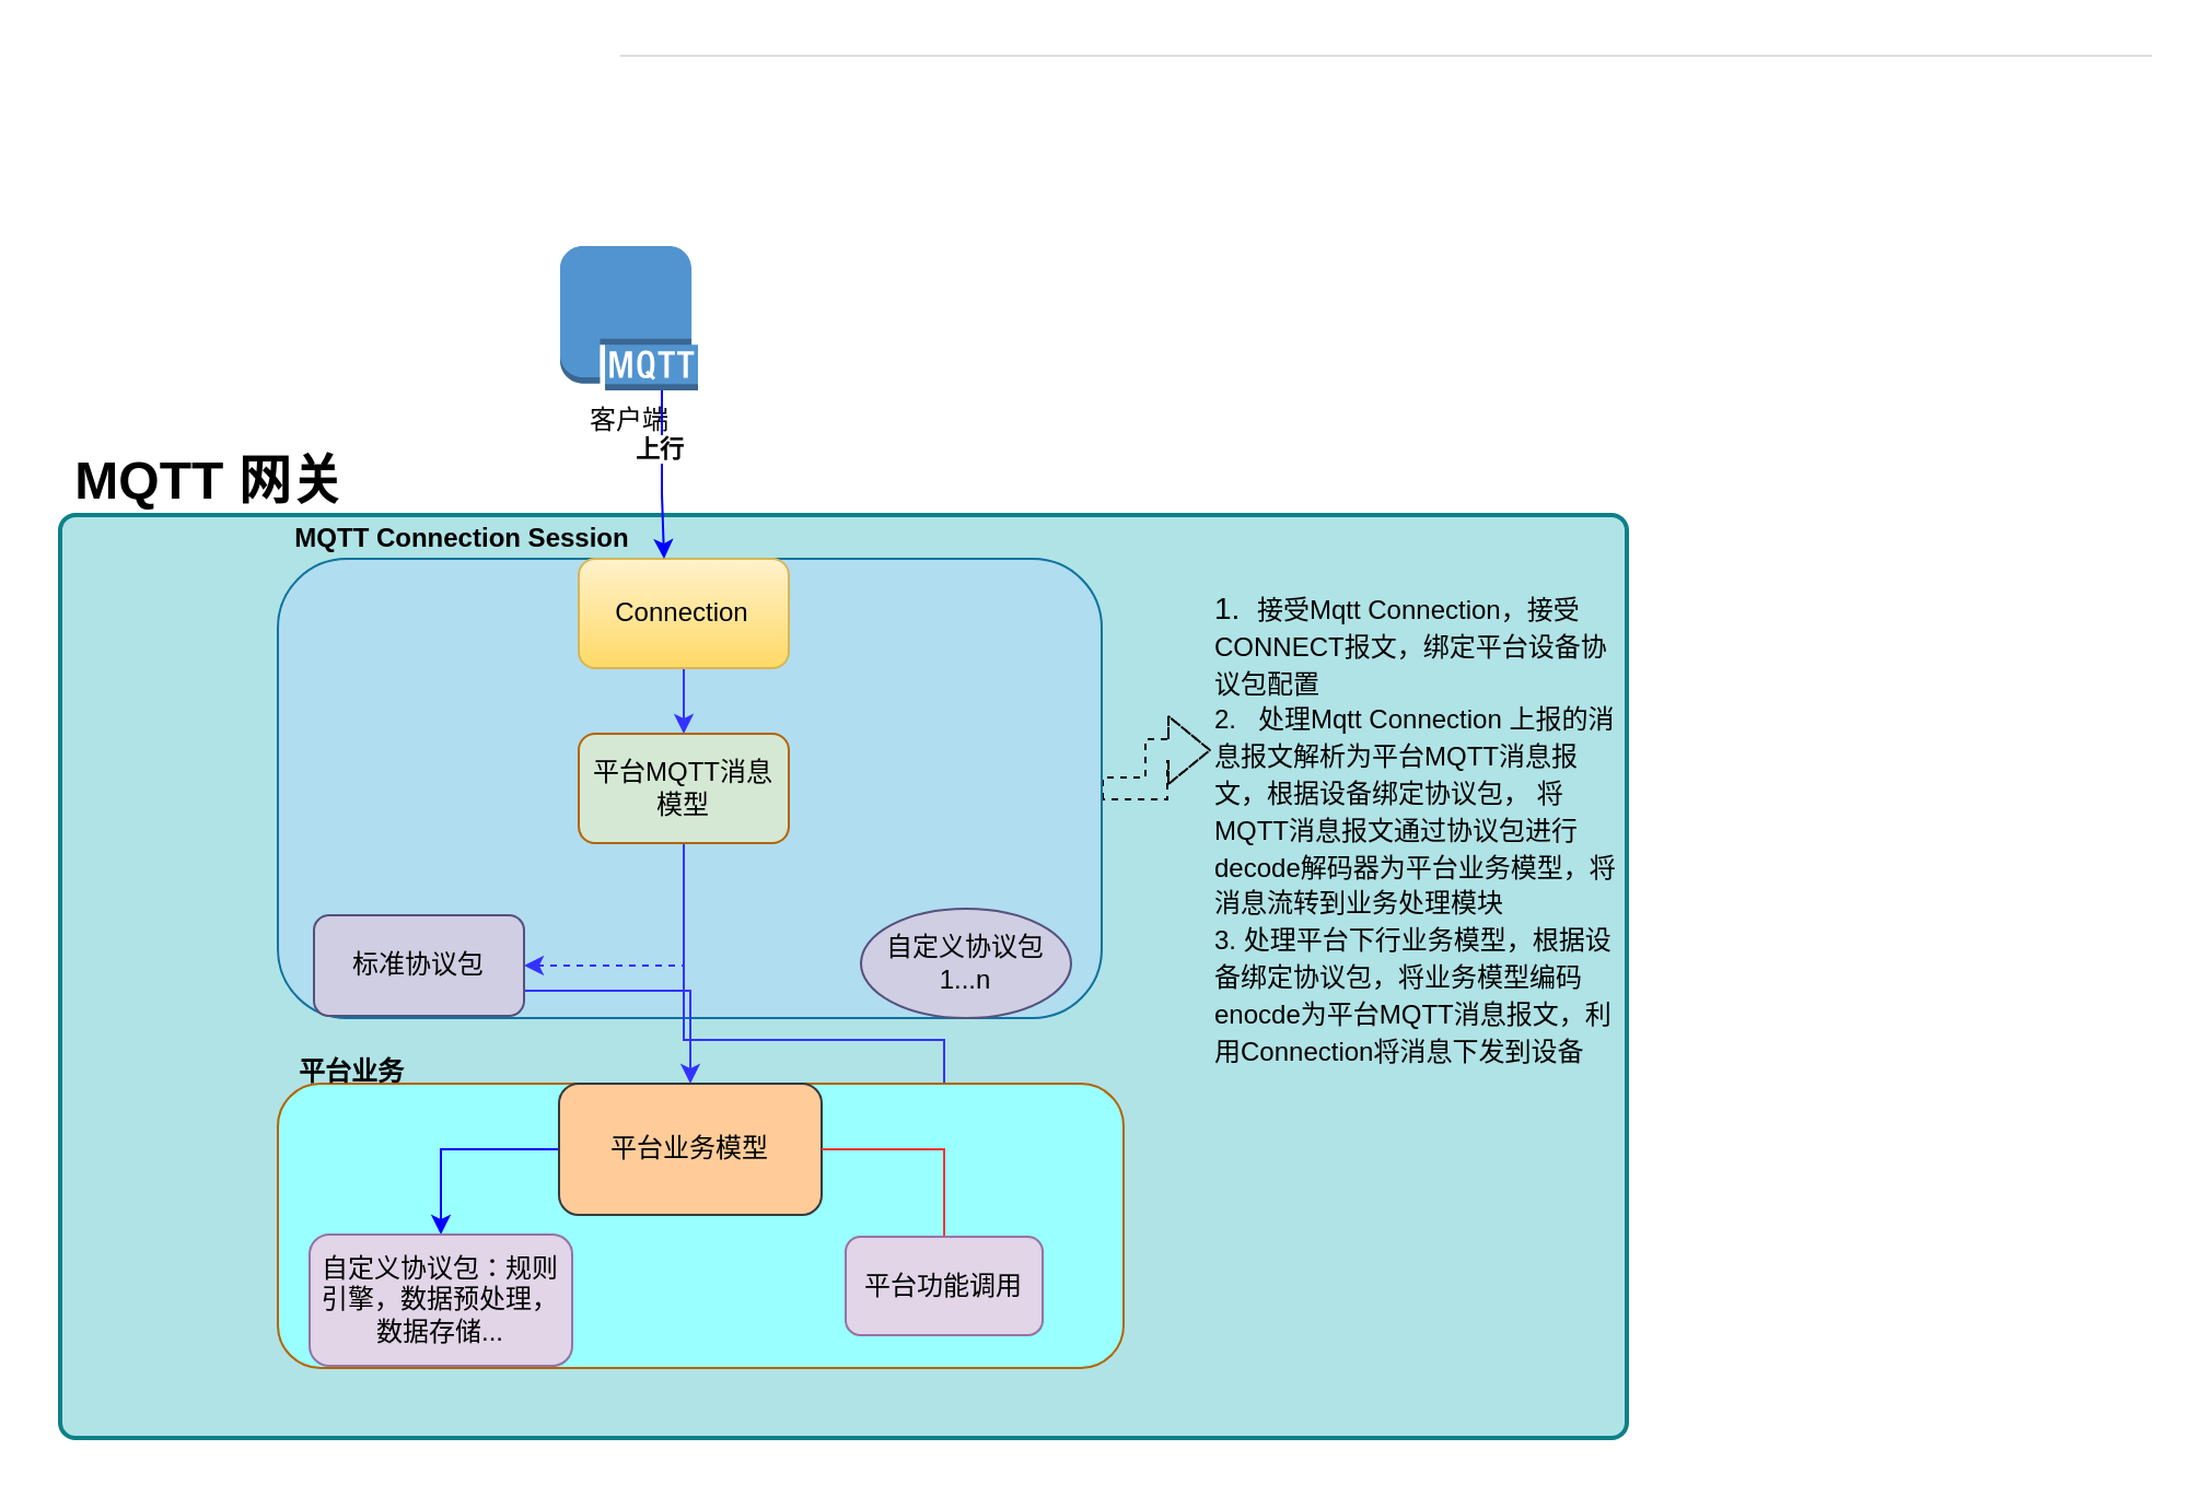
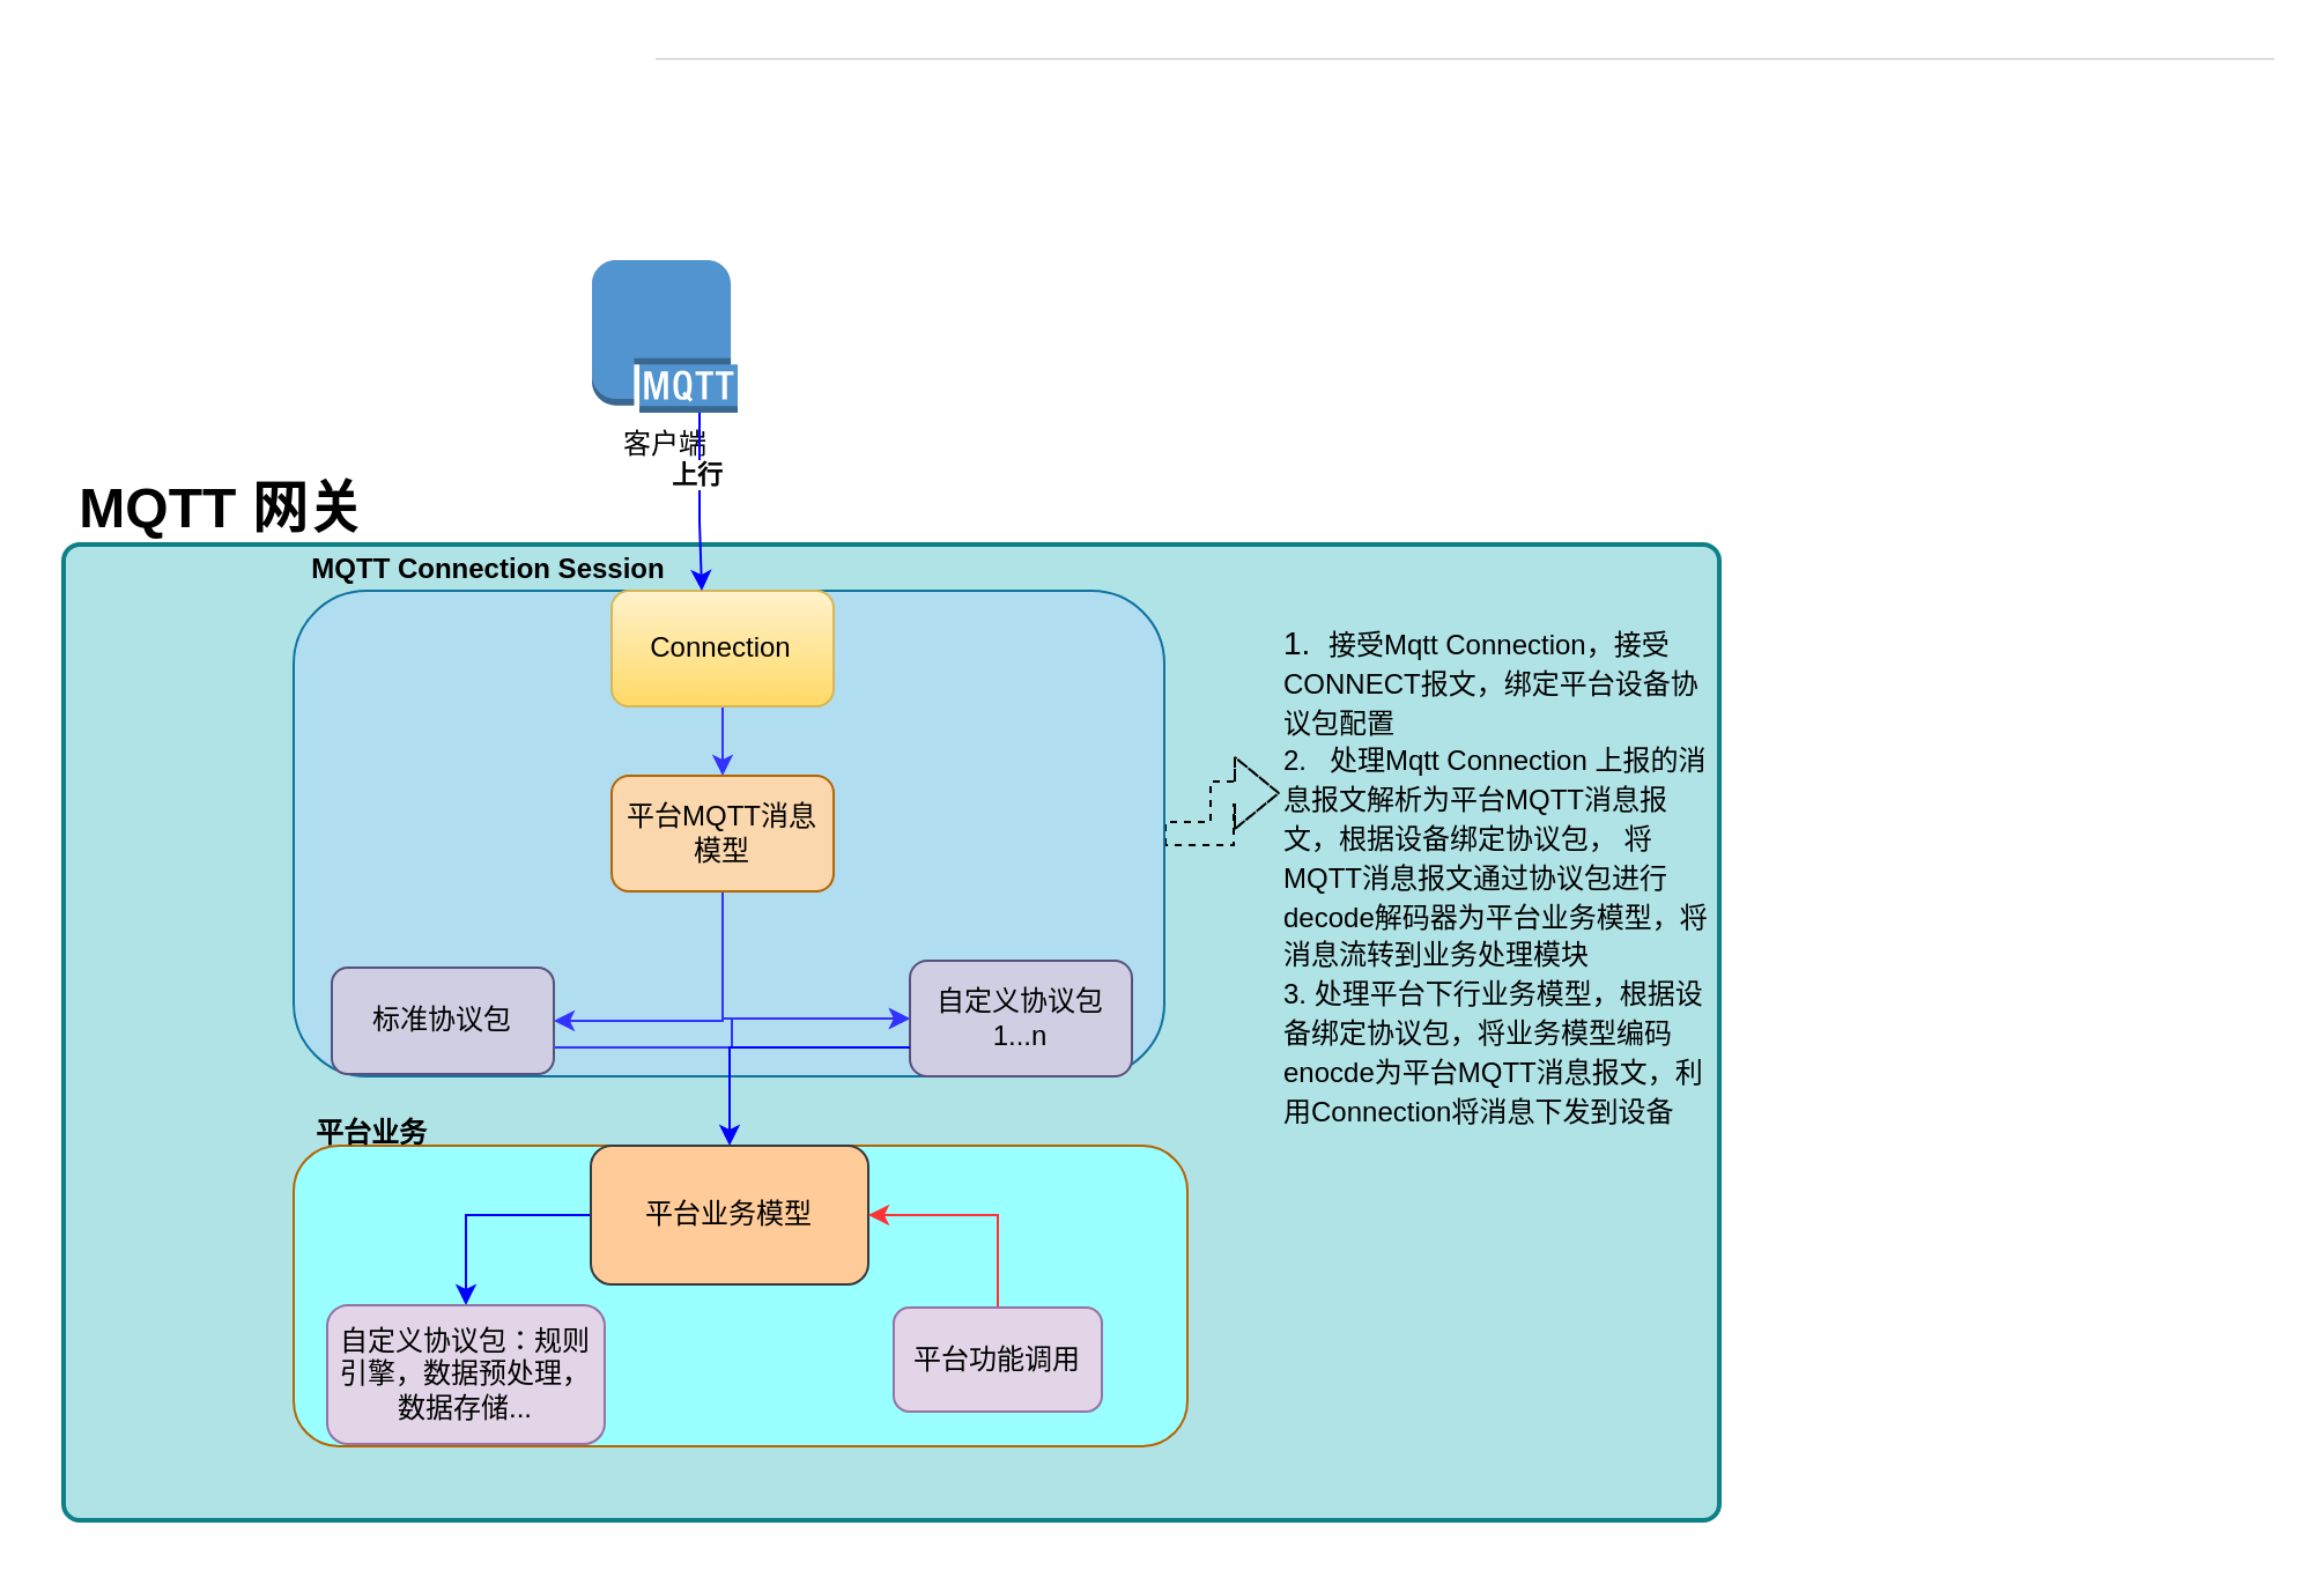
  <mxCell id="0" />
  <mxCell id="1" parent="0" />
  <mxCell id="2" value="客户端" style="outlineConnect=0;dashed=0;verticalLabelPosition=bottom;verticalAlign=top;align=center;html=1;shape=mxgraph.aws3.mqtt_protocol;fillColor=#5294CF;gradientColor=none;" vertex="1" parent="1"><mxGeometry x="255.5" y="112" width="63" height="66" as="geometry" /></mxCell>
  <mxCell id="3" value="" style="rounded=1;whiteSpace=wrap;html=1;absoluteArcSize=1;arcSize=14;strokeWidth=2;fillColor=#b0e3e6;strokeColor=#0e8088;" vertex="1" parent="1"><mxGeometry x="27" y="235" width="716" height="422" as="geometry" /></mxCell>
  <mxCell id="4" value="&lt;b&gt;&lt;font style=&quot;font-size: 24px;&quot;&gt;MQTT 网关&lt;/font&gt;&lt;/b&gt;" style="text;html=1;strokeColor=none;fillColor=none;align=center;verticalAlign=middle;whiteSpace=wrap;rounded=0;" vertex="1" parent="1"><mxGeometry x="20" y="202" width="151" height="35" as="geometry" /></mxCell>
  <mxCell id="5" style="edgeStyle=orthogonalEdgeStyle;rounded=0;orthogonalLoop=1;jettySize=auto;html=1;entryX=0;entryY=0.5;entryDx=0;entryDy=0;shape=flexArrow;dashed=1;" edge="1" parent="1" source="6" target="18"><mxGeometry relative="1" as="geometry" /></mxCell>
  <mxCell id="6" value="" style="rounded=1;whiteSpace=wrap;html=1;fillColor=#b1ddf0;strokeColor=#10739e;" vertex="1" parent="1"><mxGeometry x="126.5" y="255" width="376.5" height="210" as="geometry" /></mxCell>
  <mxCell id="7" value="&lt;b&gt;MQTT Connection Session&lt;/b&gt;" style="text;html=1;strokeColor=none;fillColor=none;align=center;verticalAlign=middle;whiteSpace=wrap;rounded=0;" vertex="1" parent="1"><mxGeometry x="131" y="231" width="160" height="29" as="geometry" /></mxCell>
  <mxCell id="8" style="edgeStyle=orthogonalEdgeStyle;rounded=0;orthogonalLoop=1;jettySize=auto;html=1;entryX=0.5;entryY=0;entryDx=0;entryDy=0;strokeColor=#3333FF;" edge="1" parent="1" source="9" target="22"><mxGeometry relative="1" as="geometry" /></mxCell>
  <mxCell id="9" value="" style="rounded=1;whiteSpace=wrap;html=1;fillColor=#fff2cc;strokeColor=#d6b656;gradientColor=#ffd966;" vertex="1" parent="1"><mxGeometry x="264" y="255" width="96" height="50" as="geometry" /></mxCell>
  <mxCell id="10" value="Connection" style="text;html=1;strokeColor=none;fillColor=none;align=center;verticalAlign=middle;whiteSpace=wrap;rounded=0;" vertex="1" parent="1"><mxGeometry x="270.5" y="265" width="81" height="30" as="geometry" /></mxCell>
  <mxCell id="11" style="edgeStyle=orthogonalEdgeStyle;rounded=0;orthogonalLoop=1;jettySize=auto;html=1;strokeColor=#0000FF;" edge="1" parent="1" source="2"><mxGeometry relative="1" as="geometry"><mxPoint x="303" y="255" as="targetPoint" /><Array as="points"><mxPoint x="302" y="225" /><mxPoint x="302" y="225" /></Array></mxGeometry></mxCell>
  <mxCell id="12" value="&lt;b&gt;上行&lt;/b&gt;" style="edgeLabel;html=1;align=center;verticalAlign=middle;resizable=0;points=[];" vertex="1" connectable="0" parent="11"><mxGeometry x="-0.337" y="-2" relative="1" as="geometry"><mxPoint as="offset" /></mxGeometry></mxCell>
- <mxCell id="13" style="edgeStyle=orthogonalEdgeStyle;rounded=0;orthogonalLoop=1;jettySize=auto;html=1;exitX=1;exitY=0.75;exitDx=0;exitDy=0;strokeColor=#3333FF;entryX=0.5;entryY=0;entryDx=0;entryDy=0;" edge="1" parent="1" source="14" target="24"><mxGeometry relative="1" as="geometry"><mxPoint x="323" y="495" as="targetPoint" /></mxGeometry></mxCell>
+ <mxCell id="13" style="edgeStyle=orthogonalEdgeStyle;rounded=0;orthogonalLoop=1;jettySize=auto;html=1;exitX=1;exitY=0.75;exitDx=0;exitDy=0;strokeColor=#3333FF;" edge="1" parent="1" source="14" target="15"><mxGeometry relative="1" as="geometry"><mxPoint x="323" y="495" as="targetPoint" /></mxGeometry></mxCell>
  <mxCell id="14" value="标准协议包" style="rounded=1;whiteSpace=wrap;html=1;fillColor=#d0cee2;strokeColor=#56517e;" vertex="1" parent="1"><mxGeometry x="143" y="418" width="96" height="46" as="geometry" /></mxCell>
- <mxCell id="15" value="自定义协议包&lt;br&gt;1...n" style="ellipse;whiteSpace=wrap;html=1;fillColor=#d0cee2;strokeColor=#56517e;" vertex="1" parent="1"><mxGeometry x="393" y="415" width="96" height="50" as="geometry" /></mxCell>
+ <mxCell id="15" value="自定义协议包&lt;br&gt;1...n" style="rounded=1;whiteSpace=wrap;html=1;fillColor=#d0cee2;strokeColor=#56517e;" vertex="1" parent="1"><mxGeometry x="393" y="415" width="96" height="50" as="geometry" /></mxCell>
+ <mxCell id="16" style="edgeStyle=orthogonalEdgeStyle;rounded=0;orthogonalLoop=1;jettySize=auto;html=1;exitX=0;exitY=0.75;exitDx=0;exitDy=0;entryX=0.5;entryY=0;entryDx=0;entryDy=0;strokeColor=#0000FF;" edge="1" parent="1" source="15" target="24"><mxGeometry relative="1" as="geometry" /></mxCell>
  <mxCell id="17" value="" style="shape=line;strokeColor=#dddddd;" vertex="1" parent="1"><mxGeometry x="283" y="20" width="700" height="10" as="geometry" /></mxCell>
  <mxCell id="18" value="&lt;span style=&quot;background-color: rgb(176, 227, 230);&quot;&gt;1.&amp;nbsp; &lt;font style=&quot;font-size: 12px;&quot;&gt;接受Mqtt Connection，接受CONNECT报文，绑定平台设备协议包配置&lt;/font&gt;&lt;br&gt;&lt;span style=&quot;font-family: Arial, Helvetica; font-size: 12px; text-align: center;&quot;&gt;2.&amp;nbsp; &amp;nbsp;处理Mqtt Connection 上报的消息报文解析为平台MQTT消息报文，根据设备绑定协议包，&lt;/span&gt;&lt;span style=&quot;font-family: Arial, Helvetica; font-size: 12px; text-align: center;&quot;&gt;&amp;nbsp;将MQTT消息报文通过协议包进行decode解码器为平台业务模型，将消息流转到业务处理模块&lt;br&gt;3. 处理平台下行业务模型，根据设备绑定协议包，将业务模型编码enocde为平台MQTT消息报文，利用Connection将消息下发到设备&lt;br&gt;&lt;/span&gt;&lt;/span&gt;" style="strokeColor=none;fillColor=none;whiteSpace=wrap;html=1;align=left;verticalAlign=top;fontSize=14;" vertex="1" parent="1"><mxGeometry x="553" y="262.5" width="190" height="160" as="geometry" /></mxCell>
- <mxCell id="19" style="edgeStyle=orthogonalEdgeStyle;rounded=0;orthogonalLoop=1;jettySize=auto;html=1;entryX=1;entryY=0.5;entryDx=0;entryDy=0;exitX=0.5;exitY=1;exitDx=0;exitDy=0;strokeColor=#3333FF;dashed=1;" edge="1" parent="1" source="22" target="14"><mxGeometry relative="1" as="geometry" /></mxCell>
- <mxCell id="20" style="edgeStyle=orthogonalEdgeStyle;rounded=0;orthogonalLoop=1;jettySize=auto;html=1;exitX=0.5;exitY=1;exitDx=0;exitDy=0;strokeColor=#3333FF;" edge="1" parent="1" source="22" target="28"><mxGeometry relative="1" as="geometry" /></mxCell>
+ <mxCell id="19" style="edgeStyle=orthogonalEdgeStyle;rounded=0;orthogonalLoop=1;jettySize=auto;html=1;entryX=1;entryY=0.5;entryDx=0;entryDy=0;exitX=0.5;exitY=1;exitDx=0;exitDy=0;strokeColor=#3333FF;" edge="1" parent="1" source="22" target="14"><mxGeometry relative="1" as="geometry" /></mxCell>
+ <mxCell id="20" style="edgeStyle=orthogonalEdgeStyle;rounded=0;orthogonalLoop=1;jettySize=auto;html=1;entryX=0;entryY=0.5;entryDx=0;entryDy=0;exitX=0.5;exitY=1;exitDx=0;exitDy=0;strokeColor=#3333FF;" edge="1" parent="1" source="22" target="15"><mxGeometry relative="1" as="geometry" /></mxCell>
  <mxCell id="21" value="" style="rounded=1;whiteSpace=wrap;html=1;fillColor=#99FFFF;strokeColor=#b46504;" vertex="1" parent="1"><mxGeometry x="126.5" y="495" width="386.5" height="130" as="geometry" /></mxCell>
- <mxCell id="22" value="平台MQTT消息&lt;br&gt;模型" style="rounded=1;whiteSpace=wrap;html=1;fillColor=#d5e8d4;strokeColor=#b46504;" vertex="1" parent="1"><mxGeometry x="264" y="335" width="96" height="50" as="geometry" /></mxCell>
+ <mxCell id="22" value="平台MQTT消息&lt;br&gt;模型" style="rounded=1;whiteSpace=wrap;html=1;fillColor=#fad7ac;strokeColor=#b46504;" vertex="1" parent="1"><mxGeometry x="264" y="335" width="96" height="50" as="geometry" /></mxCell>
  <mxCell id="23" style="edgeStyle=orthogonalEdgeStyle;rounded=0;orthogonalLoop=1;jettySize=auto;html=1;exitX=0;exitY=0.5;exitDx=0;exitDy=0;strokeColor=#0000FF;" edge="1" parent="1" source="24" target="26"><mxGeometry relative="1" as="geometry" /></mxCell>
  <mxCell id="24" value="平台业务模型" style="rounded=1;whiteSpace=wrap;html=1;fillColor=#ffcc99;strokeColor=#36393d;" vertex="1" parent="1"><mxGeometry x="255" y="495" width="120" height="60" as="geometry" /></mxCell>
  <mxCell id="25" value="&lt;b&gt;平台业务&lt;/b&gt;" style="text;html=1;strokeColor=none;fillColor=none;align=center;verticalAlign=middle;whiteSpace=wrap;rounded=0;" vertex="1" parent="1"><mxGeometry x="126.5" y="475" width="66.5" height="30" as="geometry" /></mxCell>
  <mxCell id="26" value="自定义协议包：规则引擎，数据预处理，数据存储..." style="rounded=1;whiteSpace=wrap;html=1;fillColor=#e1d5e7;strokeColor=#9673a6;" vertex="1" parent="1"><mxGeometry x="141" y="564" width="120" height="60" as="geometry" /></mxCell>
- <mxCell id="27" style="edgeStyle=orthogonalEdgeStyle;rounded=0;orthogonalLoop=1;jettySize=auto;html=1;entryX=1;entryY=0.5;entryDx=0;entryDy=0;exitX=0.5;exitY=0;exitDx=0;exitDy=0;strokeColor=#FF3333;endArrow=none;" edge="1" parent="1" source="28" target="24"><mxGeometry relative="1" as="geometry" /></mxCell>
+ <mxCell id="27" style="edgeStyle=orthogonalEdgeStyle;rounded=0;orthogonalLoop=1;jettySize=auto;html=1;entryX=1;entryY=0.5;entryDx=0;entryDy=0;exitX=0.5;exitY=0;exitDx=0;exitDy=0;strokeColor=#FF3333;" edge="1" parent="1" source="28" target="24"><mxGeometry relative="1" as="geometry" /></mxCell>
  <mxCell id="28" value="平台功能调用" style="rounded=1;whiteSpace=wrap;html=1;fillColor=#e1d5e7;strokeColor=#9673a6;" vertex="1" parent="1"><mxGeometry x="386" y="565" width="90" height="45" as="geometry" /></mxCell>
